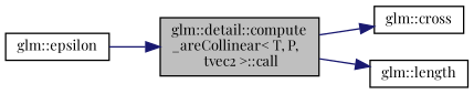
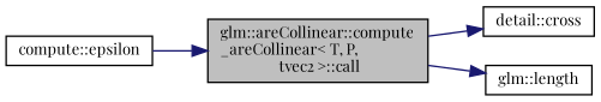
  digraph {
    fontname="Playfair Display"
    rankdir=LR
    node [color=black fillcolor=white fontname="Playfair Display" fontsize=10 shape=record style=filled]
    edge [color=midnightblue fontname="Playfair Display" fontsize=10 labelfontname=Helvetica labelfontsize=10 style=solid]
-   n1 [fillcolor=grey75 fontcolor=black height=0.2 label="glm::detail::compute\l_areCollinear\< T, P,\l tvec2 \>::call" width=0.4]
-   n2 [height=0.2 label="glm::cross" width=0.4]
+   n1 [fillcolor=grey75 fontcolor=black height=0.2 label="glm::areCollinear::compute\l_areCollinear\< T, P,\l tvec2 \>::call" width=0.4]
+   n2 [height=0.2 label="detail::cross" width=0.4]
    n3 [height=0.2 label="glm::length" width=0.4]
-   n4 [height=0.2 label="glm::epsilon" width=0.4]
+   n4 [height=0.2 label="compute::epsilon" width=0.4]
    n1 -> n2
    n1 -> n3
    n4 -> n1
  }
